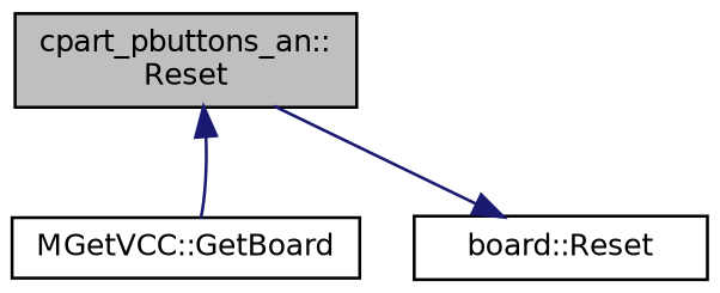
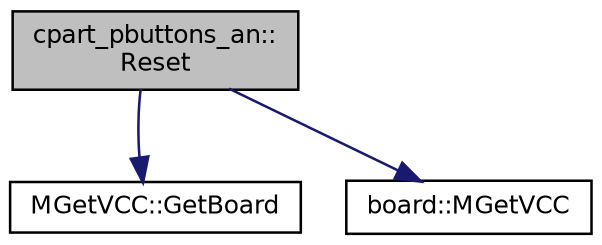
  digraph {
    rankdir=TB
    node [color=black fillcolor=white fontname=Helvetica fontsize=10 shape=record style=filled]
    edge [color=midnightblue fontname=Helvetica fontsize=10 labelfontname=Helvetica labelfontsize=10 style=solid]
    n1 [fillcolor=grey75 fontcolor=black height=0.2 label="cpart_pbuttons_an::\lReset" width=0.4]
    n2 [height=0.2 label="MGetVCC::GetBoard" width=0.4]
-   n3 [height=0.2 label="board::Reset" width=0.4]
-   n2 -> n1
+   n3 [height=0.2 label="board::MGetVCC" width=0.4]
+   n1 -> n2
    n1 -> n3
  }
